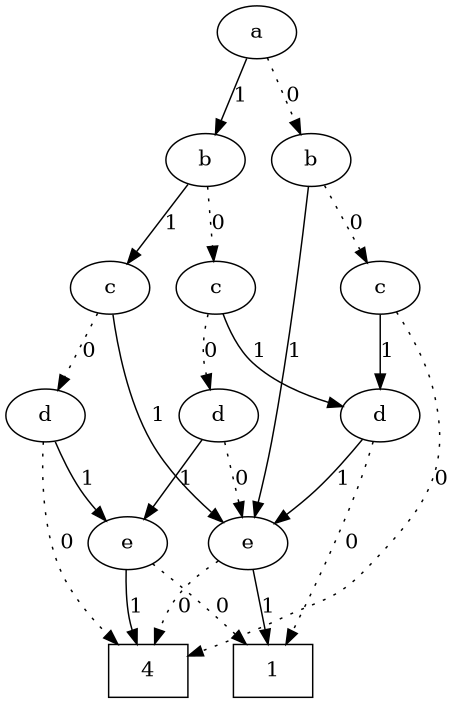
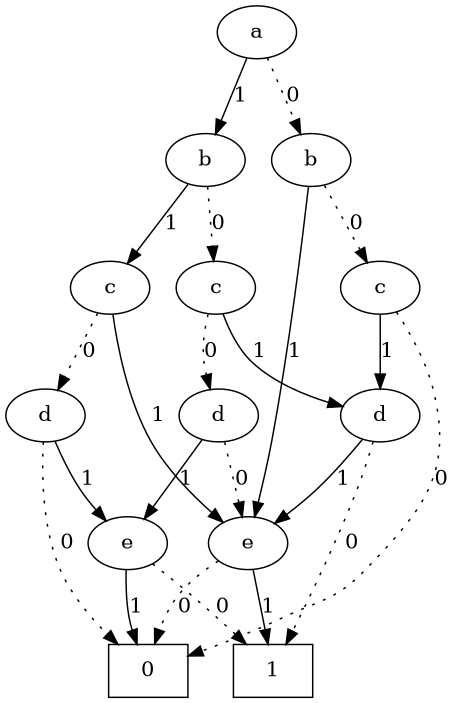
  digraph {
    fontname="DejaVu Serif"
    node [fontname="DejaVu Serif"]
    edge [style=dotted fontname="DejaVu Serif"]
    n1 [label=a]
    n2 [label=b]
    n3 [label=b]
    n4 [label=c]
    n5 [label=c]
    n6 [label=c]
    n7 [label=d]
    n8 [label=d]
    n9 [label=d]
    n10 [label=e]
    n11 [label=e]
-   n12 [label=4 shape=box]
+   n12 [label=0 shape=box]
    n13 [label=1 shape=box]
    subgraph sub_1 {
      rank=same
      n1
    }
    subgraph sub_2 {
      rank=same
      n2
    }
    subgraph sub_3 {
      rank=same
      n3
    }
    subgraph sub_4 {
      rank=same
      n4
    }
    subgraph sub_5 {
      rank=same
      n5
    }
    subgraph sub_6 {
      rank=same
      n6
    }
    subgraph sub_7 {
      rank=same
      n7
    }
    subgraph sub_8 {
      rank=same
      n8
    }
    subgraph sub_9 {
      rank=same
      n9
    }
    subgraph sub_10 {
      rank=same
      n10
    }
    subgraph sub_11 {
      rank=same
      n11
    }
    n1 -> n2 [label=0]
    n1 -> n3 [label=1 style=solid]
    n2 -> n4 [label=0]
    n2 -> n10 [label=1 style=solid]
    n3 -> n5 [label=0]
    n3 -> n6 [label=1 style=solid]
    n4 -> n7 [label=1 style=solid]
    n4 -> n12 [label=0]
    n5 -> n7 [label=1 style=solid]
    n5 -> n8 [label=0]
    n6 -> n9 [label=0]
    n6 -> n10 [label=1 style=solid]
    n7 -> n10 [label=1 style=solid]
    n7 -> n13 [label=0]
    n8 -> n10 [label=0]
    n8 -> n11 [label=1 style=solid]
    n9 -> n11 [label=1 style=solid]
    n9 -> n12 [label=0]
    n10 -> n12 [label=0]
    n10 -> n13 [label=1 style=solid]
    n11 -> n12 [label=1 style=solid]
    n11 -> n13 [label=0]
  }
